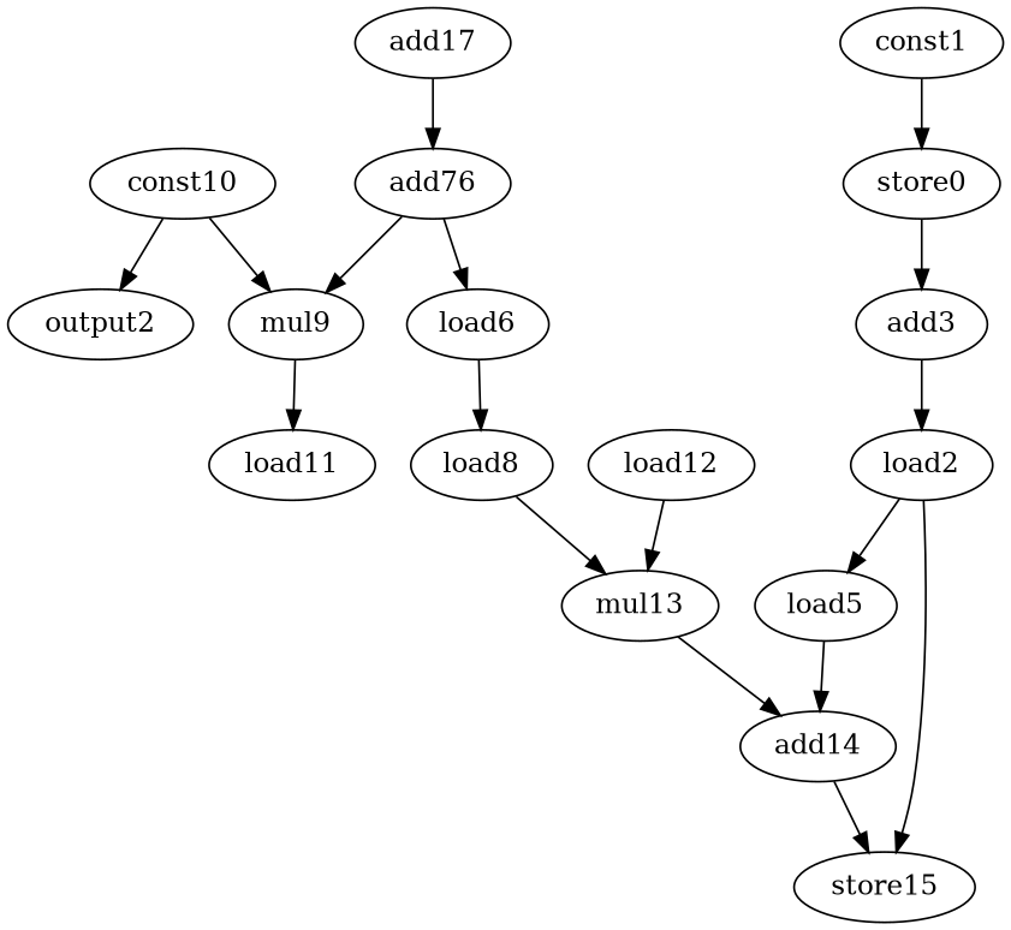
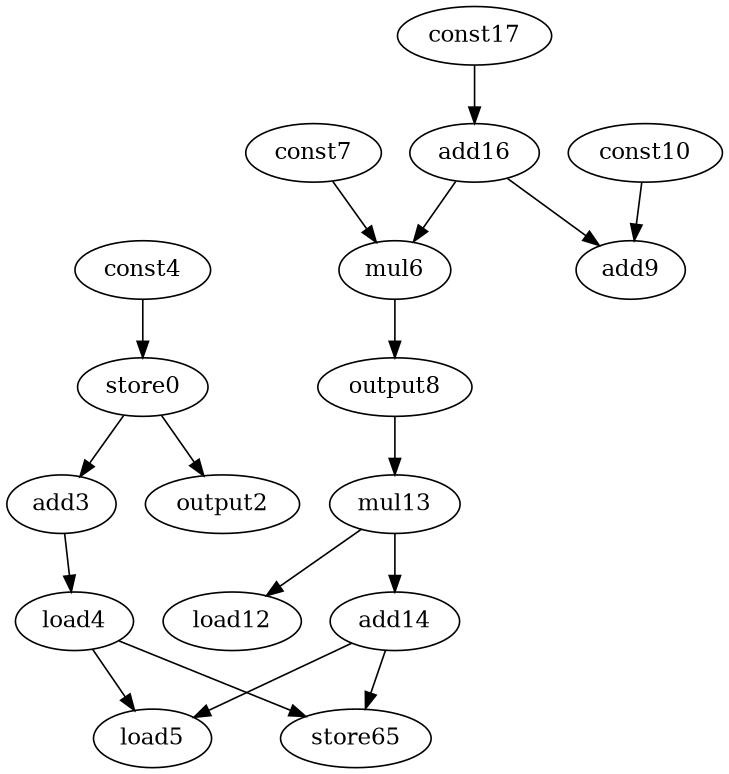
  digraph {
    node [opcode=load]
    edge [operand=0]
    n1 [label=store0]
    output2 [opcode=output]
    n3 [label=add3]
-   load4 [label=load2]
-   const1 [opcode=const]
+   load4
+   const1 [opcode=const label=const4]
    load5
-   store15 [opcode=store]
+   store15 [opcode=store label=store65]
    add14 [opcode=add]
-   mul6 [opcode=mul label=load6]
-   load8
+   mul6 [opcode=mul]
+   load8 [label=output8]
    mul13 [opcode=mul]
-   mul9 [opcode=mul]
-   load11
+   const7 [opcode=const]
+   mul9 [opcode=mul label=add9]
    const10 [opcode=const]
    load12
-   add16 [opcode=add label=add76]
-   const17 [opcode=const label=add17]
-   const10 -> output2
+   add16 [opcode=add]
+   const17 [opcode=const]
+   n1 -> output2
    n1 -> n3
    n3 -> load4
    load4 -> load5
    load4 -> store15 [operand=1]
    const1 -> n1
-   load5 -> add14 [operand=1]
+   add14 -> load5 [operand=1]
    add14 -> store15
    mul6 -> load8
    load8 -> mul13 [operand=1]
    mul13 -> add14
-   mul9 -> load11
+   const7 -> mul6
    const10 -> mul9
-   load12 -> mul13
+   mul13 -> load12
    add16 -> mul6 [operand=1]
    add16 -> mul9 [operand=1]
    const17 -> add16 [operand=1]
  }
